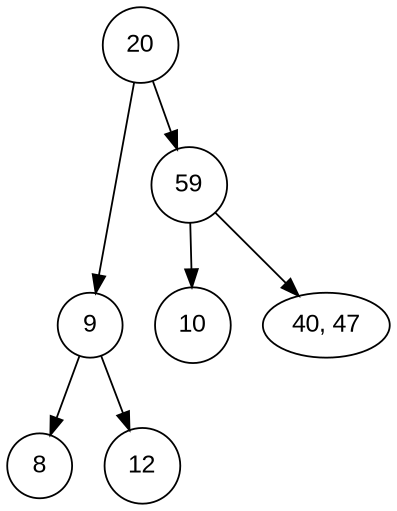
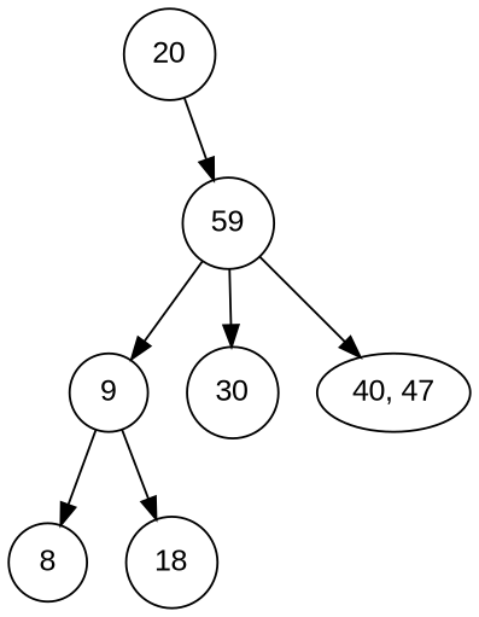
  digraph {
    node [fontname=Arial shape=circle]
    20
    9
    n3 [label=59]
    8
-   18 [label=12]
-   30 [label=10]
+   18
+   30
    n7 [label="40, 47" shape=oval]
-   20 -> 9
+   n3 -> 9
    20 -> n3
    9 -> 8
    9 -> 18
    n3 -> 30
    n3 -> n7
  }
